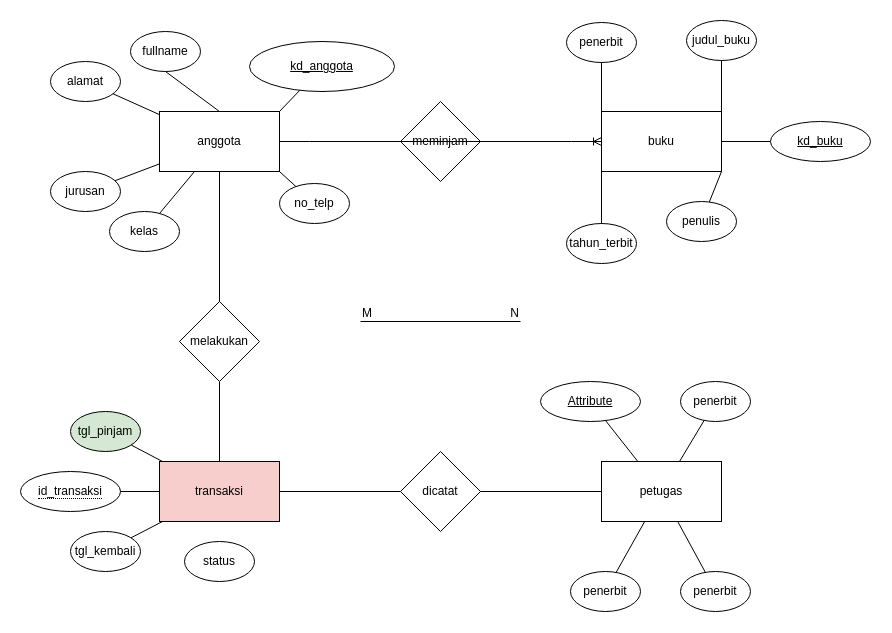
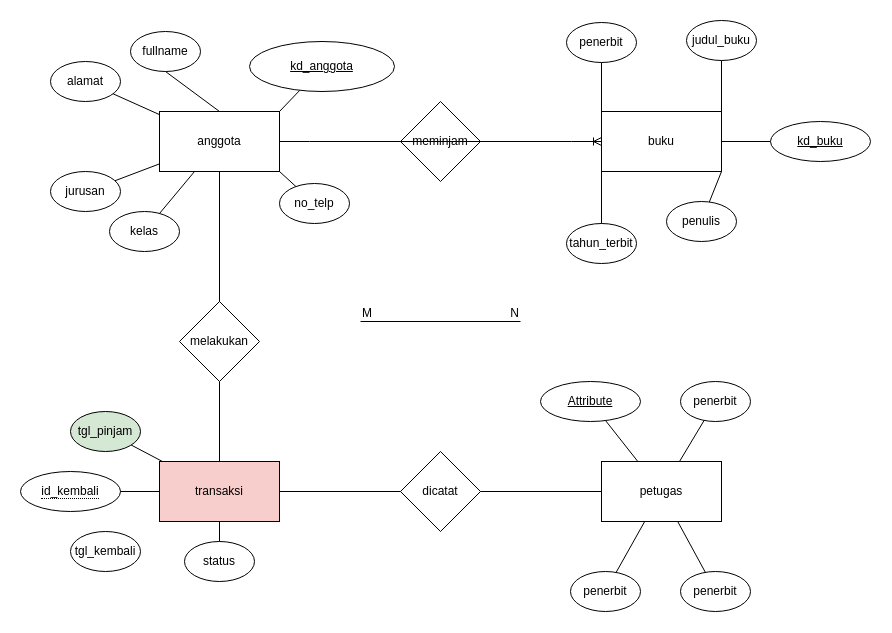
  <mxCell id="0" />
  <mxCell id="1" parent="0" />
  <mxCell id="2" value="buku" style="rounded=0;whiteSpace=wrap;html=1;" parent="1" vertex="1"><mxGeometry x="601" y="111" width="120" height="60" as="geometry" /></mxCell>
  <mxCell id="3" value="anggota" style="rounded=0;whiteSpace=wrap;html=1;" parent="1" vertex="1"><mxGeometry x="159" y="111" width="120" height="60" as="geometry" /></mxCell>
  <mxCell id="4" value="meminjam" style="rhombus;whiteSpace=wrap;html=1;" parent="1" vertex="1"><mxGeometry x="400" y="101" width="80" height="80" as="geometry" /></mxCell>
  <mxCell id="5" value="tahun_terbit" style="ellipse;whiteSpace=wrap;html=1;" parent="1" vertex="1"><mxGeometry x="566" y="223" width="70" height="40" as="geometry" /></mxCell>
  <mxCell id="6" value="penulis" style="ellipse;whiteSpace=wrap;html=1;" parent="1" vertex="1"><mxGeometry x="666" y="201" width="70" height="40" as="geometry" /></mxCell>
  <mxCell id="7" value="judul_buku" style="ellipse;whiteSpace=wrap;html=1;" parent="1" vertex="1"><mxGeometry x="686" y="20" width="70" height="40" as="geometry" /></mxCell>
  <mxCell id="8" value="penerbit" style="ellipse;whiteSpace=wrap;html=1;" parent="1" vertex="1"><mxGeometry x="566" y="22" width="70" height="40" as="geometry" /></mxCell>
  <mxCell id="9" value="" style="endArrow=none;html=1;rounded=0;entryX=0.5;entryY=1;entryDx=0;entryDy=0;exitX=0;exitY=0;exitDx=0;exitDy=0;" parent="1" source="2" target="8" edge="1"><mxGeometry width="50" height="50" relative="1" as="geometry"><mxPoint x="580" y="111" as="sourcePoint" /><mxPoint x="570" y="71" as="targetPoint" /></mxGeometry></mxCell>
  <mxCell id="10" value="" style="endArrow=none;html=1;rounded=0;entryX=0;entryY=1;entryDx=0;entryDy=0;exitX=0.5;exitY=0;exitDx=0;exitDy=0;" parent="1" source="5" target="2" edge="1"><mxGeometry width="50" height="50" relative="1" as="geometry"><mxPoint x="500" y="231" as="sourcePoint" /><mxPoint x="550" y="181" as="targetPoint" /></mxGeometry></mxCell>
  <mxCell id="11" value="" style="endArrow=none;html=1;rounded=0;entryX=1;entryY=1;entryDx=0;entryDy=0;" parent="1" source="6" target="2" edge="1"><mxGeometry width="50" height="50" relative="1" as="geometry"><mxPoint x="650" y="281" as="sourcePoint" /><mxPoint x="700" y="231" as="targetPoint" /></mxGeometry></mxCell>
  <mxCell id="12" value="" style="endArrow=none;html=1;rounded=0;exitX=1;exitY=0.5;exitDx=0;exitDy=0;" parent="1" source="2" target="49" edge="1"><mxGeometry width="50" height="50" relative="1" as="geometry"><mxPoint x="780" y="241" as="sourcePoint" /><mxPoint x="756" y="141" as="targetPoint" /></mxGeometry></mxCell>
  <mxCell id="13" value="" style="endArrow=none;html=1;rounded=0;entryX=0.5;entryY=1;entryDx=0;entryDy=0;exitX=1;exitY=0;exitDx=0;exitDy=0;" parent="1" source="2" target="7" edge="1"><mxGeometry width="50" height="50" relative="1" as="geometry"><mxPoint x="611" y="121" as="sourcePoint" /><mxPoint x="611" y="101" as="targetPoint" /></mxGeometry></mxCell>
  <mxCell id="14" value="kelas" style="ellipse;whiteSpace=wrap;html=1;" parent="1" vertex="1"><mxGeometry x="109" y="211" width="70" height="40" as="geometry" /></mxCell>
  <mxCell id="15" value="fullname" style="ellipse;whiteSpace=wrap;html=1;" parent="1" vertex="1"><mxGeometry x="130" y="31" width="70" height="40" as="geometry" /></mxCell>
  <mxCell id="16" value="no_telp" style="ellipse;whiteSpace=wrap;html=1;" parent="1" vertex="1"><mxGeometry x="279" y="183" width="70" height="40" as="geometry" /></mxCell>
  <mxCell id="17" value="jurusan" style="ellipse;whiteSpace=wrap;html=1;" parent="1" vertex="1"><mxGeometry x="50" y="171" width="70" height="40" as="geometry" /></mxCell>
  <mxCell id="18" value="alamat" style="ellipse;whiteSpace=wrap;html=1;" parent="1" vertex="1"><mxGeometry x="50" y="61" width="70" height="40" as="geometry" /></mxCell>
  <mxCell id="19" value="" style="endArrow=none;html=1;rounded=0;exitX=1;exitY=0;exitDx=0;exitDy=0;" parent="1" source="3" target="50" edge="1"><mxGeometry width="50" height="50" relative="1" as="geometry"><mxPoint x="330" y="111" as="sourcePoint" /><mxPoint x="314" y="100" as="targetPoint" /></mxGeometry></mxCell>
  <mxCell id="20" value="" style="endArrow=none;html=1;rounded=0;entryX=0.5;entryY=1;entryDx=0;entryDy=0;exitX=0.5;exitY=0;exitDx=0;exitDy=0;" parent="1" source="3" target="15" edge="1"><mxGeometry width="50" height="50" relative="1" as="geometry"><mxPoint x="220" y="141" as="sourcePoint" /><mxPoint x="250" y="81" as="targetPoint" /></mxGeometry></mxCell>
  <mxCell id="21" value="" style="endArrow=none;html=1;rounded=0;entryX=1;entryY=1;entryDx=0;entryDy=0;" parent="1" source="16" target="3" edge="1"><mxGeometry width="50" height="50" relative="1" as="geometry"><mxPoint x="375" y="271" as="sourcePoint" /><mxPoint x="425" y="221" as="targetPoint" /></mxGeometry></mxCell>
  <mxCell id="22" value="" style="endArrow=none;html=1;rounded=0;" parent="1" source="14" target="3" edge="1"><mxGeometry width="50" height="50" relative="1" as="geometry"><mxPoint x="445" y="371" as="sourcePoint" /><mxPoint x="460" y="311" as="targetPoint" /></mxGeometry></mxCell>
  <mxCell id="23" value="" style="endArrow=none;html=1;rounded=0;" parent="1" source="17" target="3" edge="1"><mxGeometry width="50" height="50" relative="1" as="geometry"><mxPoint x="455" y="381" as="sourcePoint" /><mxPoint x="505" y="331" as="targetPoint" /></mxGeometry></mxCell>
  <mxCell id="24" value="" style="endArrow=none;html=1;rounded=0;" parent="1" source="18" target="3" edge="1"><mxGeometry width="50" height="50" relative="1" as="geometry"><mxPoint x="465" y="391" as="sourcePoint" /><mxPoint x="480" y="331" as="targetPoint" /></mxGeometry></mxCell>
  <mxCell id="25" value="melakukan" style="rhombus;whiteSpace=wrap;html=1;" parent="1" vertex="1"><mxGeometry x="179" y="301" width="80" height="80" as="geometry" /></mxCell>
  <mxCell id="26" value="transaksi" style="rounded=0;whiteSpace=wrap;html=1;fillColor=#f8cecc;" parent="1" vertex="1"><mxGeometry x="159" y="461" width="120" height="60" as="geometry" /></mxCell>
  <mxCell id="27" value="" style="endArrow=none;html=1;rounded=0;" parent="1" source="26" target="25" edge="1"><mxGeometry width="50" height="50" relative="1" as="geometry"><mxPoint x="450" y="431" as="sourcePoint" /><mxPoint x="500" y="381" as="targetPoint" /></mxGeometry></mxCell>
  <mxCell id="28" value="" style="endArrow=none;html=1;rounded=0;" parent="1" source="25" target="3" edge="1"><mxGeometry width="50" height="50" relative="1" as="geometry"><mxPoint x="450" y="331" as="sourcePoint" /><mxPoint x="500" y="281" as="targetPoint" /></mxGeometry></mxCell>
  <mxCell id="29" value="dicatat" style="rhombus;whiteSpace=wrap;html=1;" parent="1" vertex="1"><mxGeometry x="400" y="451" width="80" height="80" as="geometry" /></mxCell>
  <mxCell id="30" value="petugas" style="rounded=0;whiteSpace=wrap;html=1;" parent="1" vertex="1"><mxGeometry x="601" y="461" width="120" height="60" as="geometry" /></mxCell>
  <mxCell id="31" value="" style="endArrow=none;html=1;rounded=0;" parent="1" source="26" target="29" edge="1"><mxGeometry width="50" height="50" relative="1" as="geometry"><mxPoint x="450" y="331" as="sourcePoint" /><mxPoint x="500" y="281" as="targetPoint" /></mxGeometry></mxCell>
  <mxCell id="32" value="" style="endArrow=none;html=1;rounded=0;" parent="1" source="29" target="30" edge="1"><mxGeometry width="50" height="50" relative="1" as="geometry"><mxPoint x="460" y="341" as="sourcePoint" /><mxPoint x="510" y="291" as="targetPoint" /></mxGeometry></mxCell>
  <mxCell id="33" value="tgl_kembali" style="ellipse;whiteSpace=wrap;html=1;" parent="1" vertex="1"><mxGeometry x="70" y="531" width="70" height="40" as="geometry" /></mxCell>
  <mxCell id="34" value="tgl_pinjam" style="ellipse;whiteSpace=wrap;html=1;fillColor=#d5e8d4;" parent="1" vertex="1"><mxGeometry x="70" y="411" width="70" height="40" as="geometry" /></mxCell>
  <mxCell id="35" value="penerbit" style="ellipse;whiteSpace=wrap;html=1;" parent="1" vertex="1"><mxGeometry x="680" y="571" width="70" height="40" as="geometry" /></mxCell>
  <mxCell id="36" value="penerbit" style="ellipse;whiteSpace=wrap;html=1;" parent="1" vertex="1"><mxGeometry x="570" y="571" width="70" height="40" as="geometry" /></mxCell>
  <mxCell id="37" value="penerbit" style="ellipse;whiteSpace=wrap;html=1;" parent="1" vertex="1"><mxGeometry x="680" y="381" width="70" height="40" as="geometry" /></mxCell>
  <mxCell id="38" value="" style="endArrow=none;html=1;rounded=0;" parent="1" source="35" target="30" edge="1"><mxGeometry width="50" height="50" relative="1" as="geometry"><mxPoint x="450" y="511" as="sourcePoint" /><mxPoint x="500" y="461" as="targetPoint" /></mxGeometry></mxCell>
  <mxCell id="39" value="" style="endArrow=none;html=1;rounded=0;" parent="1" source="36" target="30" edge="1"><mxGeometry width="50" height="50" relative="1" as="geometry"><mxPoint x="460" y="521" as="sourcePoint" /><mxPoint x="510" y="471" as="targetPoint" /></mxGeometry></mxCell>
  <mxCell id="40" value="" style="endArrow=none;html=1;rounded=0;" parent="1" source="30" target="37" edge="1"><mxGeometry width="50" height="50" relative="1" as="geometry"><mxPoint x="470" y="531" as="sourcePoint" /><mxPoint x="520" y="481" as="targetPoint" /></mxGeometry></mxCell>
  <mxCell id="41" value="" style="endArrow=none;html=1;rounded=0;" parent="1" source="48" edge="1"><mxGeometry width="50" height="50" relative="1" as="geometry"><mxPoint x="480" y="541" as="sourcePoint" /><mxPoint x="605.046" y="420.073" as="targetPoint" /></mxGeometry></mxCell>
- <mxCell id="42" value="&lt;span style=&quot;border-bottom: 1px dotted&quot;&gt;id_transaksi&lt;/span&gt;" style="ellipse;whiteSpace=wrap;html=1;align=center;" parent="1" vertex="1"><mxGeometry x="20" y="471" width="100" height="40" as="geometry" /></mxCell>
- <mxCell id="43" value="" style="endArrow=none;html=1;rounded=0;" parent="1" source="33" target="26" edge="1"><mxGeometry relative="1" as="geometry"><mxPoint x="360" y="611" as="sourcePoint" /><mxPoint x="520" y="611" as="targetPoint" /></mxGeometry></mxCell>
+ <mxCell id="42" value="&lt;span style=&quot;border-bottom: 1px dotted&quot;&gt;id_kembali&lt;/span&gt;" style="ellipse;whiteSpace=wrap;html=1;align=center;" parent="1" vertex="1"><mxGeometry x="20" y="471" width="100" height="40" as="geometry" /></mxCell>
  <mxCell id="44" value="" style="endArrow=none;html=1;rounded=0;" parent="1" source="34" target="26" edge="1"><mxGeometry relative="1" as="geometry"><mxPoint x="339" y="558" as="sourcePoint" /><mxPoint x="287" y="531" as="targetPoint" /></mxGeometry></mxCell>
  <mxCell id="45" value="" style="endArrow=none;html=1;rounded=0;" parent="1" source="42" target="26" edge="1"><mxGeometry relative="1" as="geometry"><mxPoint x="349" y="568" as="sourcePoint" /><mxPoint x="297" y="541" as="targetPoint" /></mxGeometry></mxCell>
  <mxCell id="46" value="status" style="ellipse;whiteSpace=wrap;html=1;" parent="1" vertex="1"><mxGeometry x="184" y="541" width="70" height="40" as="geometry" /></mxCell>
  <mxCell id="47" value="" style="endArrow=none;html=1;rounded=0;" parent="1" source="30" target="48" edge="1"><mxGeometry width="50" height="50" relative="1" as="geometry"><mxPoint x="637" y="461" as="sourcePoint" /><mxPoint x="605.046" y="420.073" as="targetPoint" /></mxGeometry></mxCell>
  <mxCell id="48" value="Attribute" style="ellipse;whiteSpace=wrap;html=1;align=center;fontStyle=4;" parent="1" vertex="1"><mxGeometry x="540" y="381" width="100" height="40" as="geometry" /></mxCell>
  <mxCell id="49" value="kd_buku" style="ellipse;whiteSpace=wrap;html=1;align=center;fontStyle=4;" parent="1" vertex="1"><mxGeometry x="770" y="121" width="100" height="40" as="geometry" /></mxCell>
  <mxCell id="50" value="kd_anggota" style="ellipse;whiteSpace=wrap;html=1;align=center;fontStyle=4;" parent="1" vertex="1"><mxGeometry x="249" y="41" width="145" height="50" as="geometry" /></mxCell>
+ <mxCell id="51" value="" style="endArrow=none;html=1;rounded=0;" parent="1" source="26" target="46" edge="1"><mxGeometry relative="1" as="geometry"><mxPoint x="330" y="531" as="sourcePoint" /><mxPoint x="490" y="531" as="targetPoint" /></mxGeometry></mxCell>
  <mxCell id="52" value="" style="edgeStyle=entityRelationEdgeStyle;fontSize=12;html=1;endArrow=ERoneToMany;rounded=0;" parent="1" source="3" target="2" edge="1"><mxGeometry width="100" height="100" relative="1" as="geometry"><mxPoint x="360" y="211" as="sourcePoint" /><mxPoint x="460" y="111" as="targetPoint" /></mxGeometry></mxCell>
  <mxCell id="53" value="" style="endArrow=none;html=1;rounded=0;" parent="1" edge="1"><mxGeometry relative="1" as="geometry"><mxPoint x="360" y="321" as="sourcePoint" /><mxPoint x="520" y="321" as="targetPoint" /></mxGeometry></mxCell>
  <mxCell id="54" value="M" style="resizable=0;html=1;whiteSpace=wrap;align=left;verticalAlign=bottom;" parent="53" connectable="0" vertex="1"><mxGeometry x="-1" relative="1" as="geometry" /></mxCell>
  <mxCell id="55" value="N" style="resizable=0;html=1;whiteSpace=wrap;align=right;verticalAlign=bottom;" parent="53" connectable="0" vertex="1"><mxGeometry x="1" relative="1" as="geometry" /></mxCell>
